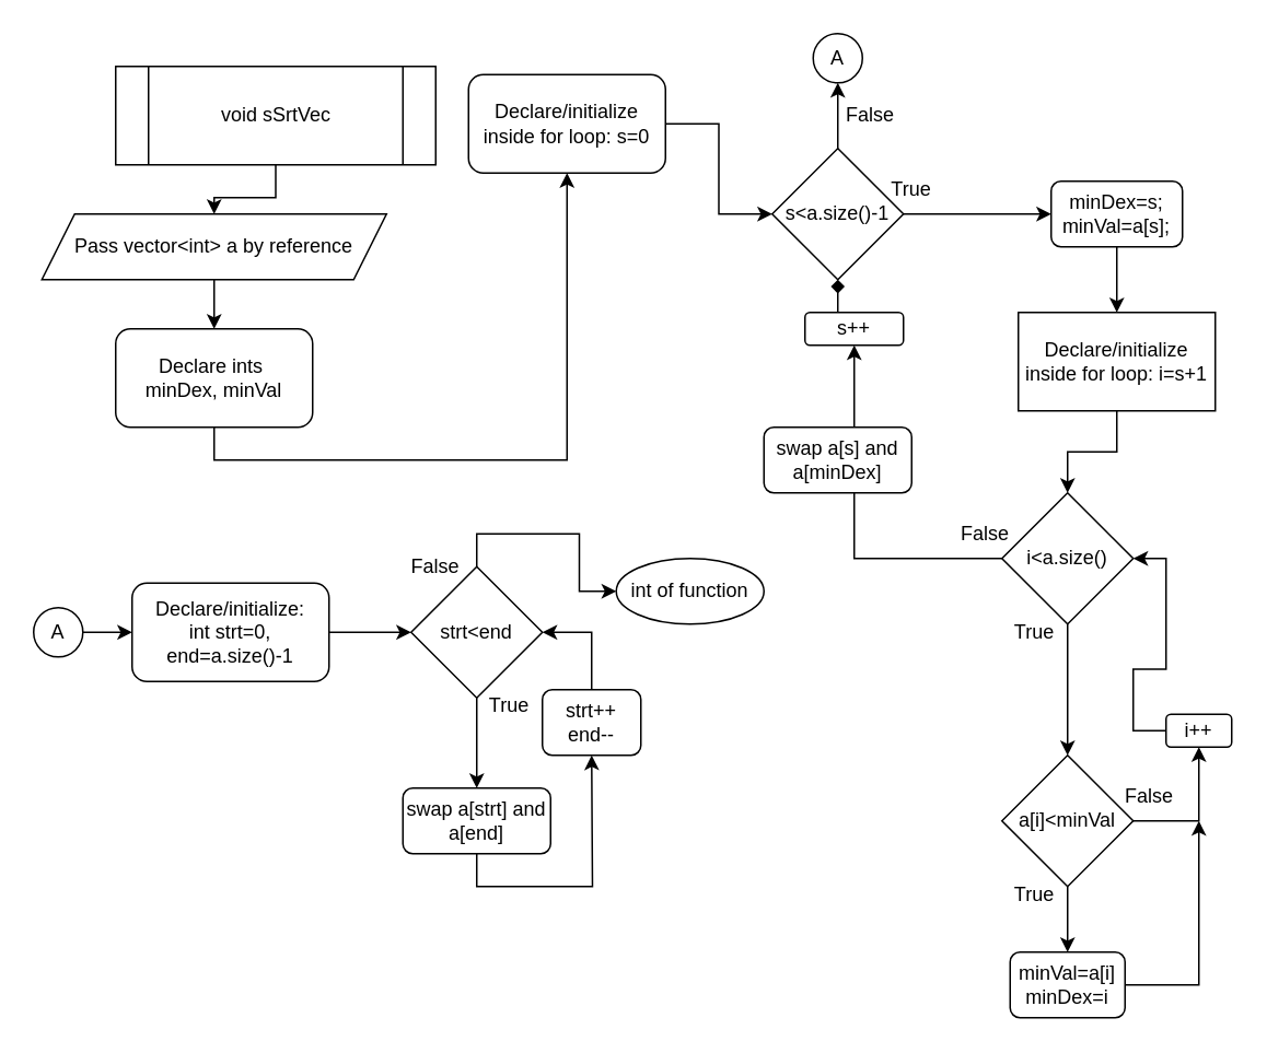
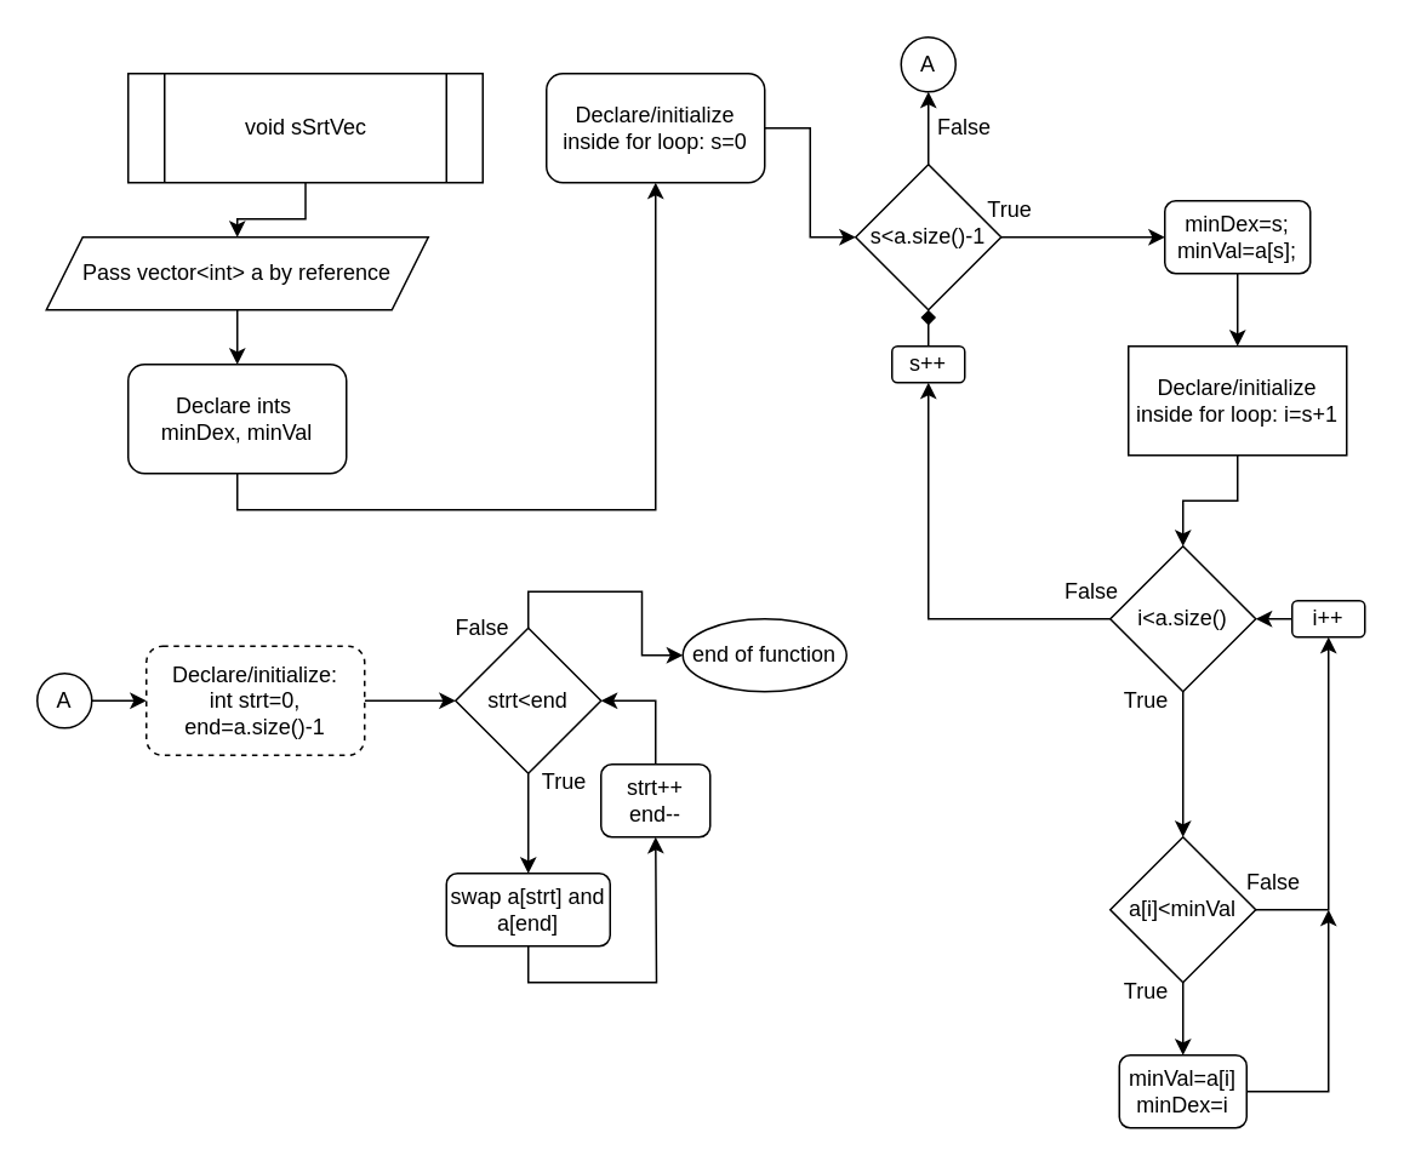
  <mxCell id="0" />
  <mxCell id="1" parent="0" />
  <mxCell id="2" style="edgeStyle=orthogonalEdgeStyle;rounded=0;orthogonalLoop=1;jettySize=auto;html=1;exitX=0.5;exitY=1;exitDx=0;exitDy=0;entryX=0.5;entryY=0;entryDx=0;entryDy=0;" edge="1" parent="1" source="3" target="5"><mxGeometry relative="1" as="geometry" /></mxCell>
  <mxCell id="3" value="void sSrtVec" style="shape=process;whiteSpace=wrap;html=1;backgroundOutline=1;" vertex="1" parent="1"><mxGeometry x="70" y="40" width="195" height="60" as="geometry" /></mxCell>
  <mxCell id="4" style="edgeStyle=orthogonalEdgeStyle;rounded=0;orthogonalLoop=1;jettySize=auto;html=1;exitX=0.5;exitY=1;exitDx=0;exitDy=0;entryX=0.5;entryY=0;entryDx=0;entryDy=0;" edge="1" parent="1" source="5" target="7"><mxGeometry relative="1" as="geometry" /></mxCell>
  <mxCell id="5" value="Pass vector&amp;lt;int&amp;gt; a by reference" style="shape=parallelogram;perimeter=parallelogramPerimeter;whiteSpace=wrap;html=1;fixedSize=1;" vertex="1" parent="1"><mxGeometry x="25" y="130" width="210" height="40" as="geometry" /></mxCell>
  <mxCell id="6" style="edgeStyle=orthogonalEdgeStyle;rounded=0;orthogonalLoop=1;jettySize=auto;html=1;exitX=0.5;exitY=1;exitDx=0;exitDy=0;entryX=0.5;entryY=1;entryDx=0;entryDy=0;" edge="1" parent="1" source="7" target="9"><mxGeometry relative="1" as="geometry" /></mxCell>
  <mxCell id="7" value="Declare ints&amp;nbsp;&lt;br&gt;minDex, minVal" style="rounded=1;whiteSpace=wrap;html=1;" vertex="1" parent="1"><mxGeometry x="70" y="200" width="120" height="60" as="geometry" /></mxCell>
  <mxCell id="8" style="edgeStyle=orthogonalEdgeStyle;rounded=0;orthogonalLoop=1;jettySize=auto;html=1;exitX=1;exitY=0.5;exitDx=0;exitDy=0;entryX=0;entryY=0.5;entryDx=0;entryDy=0;" edge="1" parent="1" source="9" target="12"><mxGeometry relative="1" as="geometry" /></mxCell>
- <mxCell id="9" value="Declare/initialize inside for loop: s=0" style="rounded=1;whiteSpace=wrap;html=1;" vertex="1" parent="1"><mxGeometry x="285" y="45" width="120" height="60" as="geometry" /></mxCell>
+ <mxCell id="9" value="Declare/initialize inside for loop: s=0" style="rounded=1;whiteSpace=wrap;html=1;" vertex="1" parent="1"><mxGeometry x="300" y="40" width="120" height="60" as="geometry" /></mxCell>
  <mxCell id="10" style="edgeStyle=orthogonalEdgeStyle;rounded=0;orthogonalLoop=1;jettySize=auto;html=1;exitX=0.5;exitY=0;exitDx=0;exitDy=0;entryX=0.5;entryY=1;entryDx=0;entryDy=0;" edge="1" parent="1" source="12" target="13"><mxGeometry relative="1" as="geometry" /></mxCell>
  <mxCell id="11" style="edgeStyle=orthogonalEdgeStyle;rounded=0;orthogonalLoop=1;jettySize=auto;html=1;exitX=1;exitY=0.5;exitDx=0;exitDy=0;" edge="1" parent="1" source="12"><mxGeometry relative="1" as="geometry"><mxPoint x="640" y="130" as="targetPoint" /></mxGeometry></mxCell>
  <mxCell id="12" value="s&amp;lt;a.size()-1" style="rhombus;whiteSpace=wrap;html=1;" vertex="1" parent="1"><mxGeometry x="470" y="90" width="80" height="80" as="geometry" /></mxCell>
  <mxCell id="13" value="A" style="ellipse;whiteSpace=wrap;html=1;aspect=fixed;" vertex="1" parent="1"><mxGeometry x="495" y="20" width="30" height="30" as="geometry" /></mxCell>
  <mxCell id="14" style="edgeStyle=orthogonalEdgeStyle;rounded=0;orthogonalLoop=1;jettySize=auto;html=1;exitX=1;exitY=0.5;exitDx=0;exitDy=0;entryX=0;entryY=0.5;entryDx=0;entryDy=0;" edge="1" parent="1" source="15" target="40"><mxGeometry relative="1" as="geometry" /></mxCell>
  <mxCell id="15" value="A" style="ellipse;whiteSpace=wrap;html=1;aspect=fixed;" vertex="1" parent="1"><mxGeometry x="20" y="370" width="30" height="30" as="geometry" /></mxCell>
  <mxCell id="16" value="False" style="text;html=1;strokeColor=none;fillColor=none;align=center;verticalAlign=middle;whiteSpace=wrap;rounded=0;" vertex="1" parent="1"><mxGeometry x="500" y="55" width="60" height="30" as="geometry" /></mxCell>
  <mxCell id="17" value="True" style="text;html=1;strokeColor=none;fillColor=none;align=center;verticalAlign=middle;whiteSpace=wrap;rounded=0;" vertex="1" parent="1"><mxGeometry x="525" y="100" width="60" height="30" as="geometry" /></mxCell>
  <mxCell id="18" style="edgeStyle=orthogonalEdgeStyle;rounded=0;orthogonalLoop=1;jettySize=auto;html=1;exitX=0.5;exitY=0;exitDx=0;exitDy=0;entryX=0.5;entryY=1;entryDx=0;entryDy=0;endArrow=diamond;" edge="1" parent="1" source="19" target="12"><mxGeometry relative="1" as="geometry" /></mxCell>
- <mxCell id="19" value="s++" style="rounded=1;whiteSpace=wrap;html=1;" vertex="1" parent="1"><mxGeometry x="490" y="190" width="60" height="20" as="geometry" /></mxCell>
+ <mxCell id="19" value="s++" style="rounded=1;whiteSpace=wrap;html=1;" vertex="1" parent="1"><mxGeometry x="490" y="190" width="40" height="20" as="geometry" /></mxCell>
  <mxCell id="20" style="edgeStyle=orthogonalEdgeStyle;rounded=0;orthogonalLoop=1;jettySize=auto;html=1;exitX=0.5;exitY=1;exitDx=0;exitDy=0;entryX=0.5;entryY=0;entryDx=0;entryDy=0;" edge="1" parent="1" source="21" target="23"><mxGeometry relative="1" as="geometry" /></mxCell>
  <mxCell id="21" value="minDex=s;&lt;br&gt;minVal=a[s];" style="rounded=1;whiteSpace=wrap;html=1;" vertex="1" parent="1"><mxGeometry x="640" y="110" width="80" height="40" as="geometry" /></mxCell>
  <mxCell id="22" style="edgeStyle=orthogonalEdgeStyle;rounded=0;orthogonalLoop=1;jettySize=auto;html=1;exitX=0.5;exitY=1;exitDx=0;exitDy=0;entryX=0.5;entryY=0;entryDx=0;entryDy=0;" edge="1" parent="1" source="23" target="26"><mxGeometry relative="1" as="geometry" /></mxCell>
  <mxCell id="23" value="Declare/initialize inside for loop: i=s+1" style="whiteSpace=wrap;html=1;rounded=0;" vertex="1" parent="1"><mxGeometry x="620" y="190" width="120" height="60" as="geometry" /></mxCell>
  <mxCell id="24" style="edgeStyle=orthogonalEdgeStyle;rounded=0;orthogonalLoop=1;jettySize=auto;html=1;exitX=0;exitY=0.5;exitDx=0;exitDy=0;entryX=0.5;entryY=1;entryDx=0;entryDy=0;" edge="1" parent="1" source="26" target="19"><mxGeometry relative="1" as="geometry" /></mxCell>
  <mxCell id="25" style="edgeStyle=orthogonalEdgeStyle;rounded=0;orthogonalLoop=1;jettySize=auto;html=1;exitX=0.5;exitY=1;exitDx=0;exitDy=0;" edge="1" parent="1" source="26"><mxGeometry relative="1" as="geometry"><mxPoint x="650" y="460" as="targetPoint" /></mxGeometry></mxCell>
  <mxCell id="26" value="i&amp;lt;a.size()" style="rhombus;whiteSpace=wrap;html=1;" vertex="1" parent="1"><mxGeometry x="610" y="300" width="80" height="80" as="geometry" /></mxCell>
  <mxCell id="27" style="edgeStyle=orthogonalEdgeStyle;rounded=0;orthogonalLoop=1;jettySize=auto;html=1;exitX=0;exitY=0.5;exitDx=0;exitDy=0;entryX=1;entryY=0.5;entryDx=0;entryDy=0;" edge="1" parent="1" source="28" target="26"><mxGeometry relative="1" as="geometry" /></mxCell>
- <mxCell id="28" value="i++" style="rounded=1;whiteSpace=wrap;html=1;" vertex="1" parent="1"><mxGeometry x="710" y="435" width="40" height="20" as="geometry" /></mxCell>
+ <mxCell id="28" value="i++" style="rounded=1;whiteSpace=wrap;html=1;" vertex="1" parent="1"><mxGeometry x="710" y="330" width="40" height="20" as="geometry" /></mxCell>
  <mxCell id="29" value="False" style="text;html=1;strokeColor=none;fillColor=none;align=center;verticalAlign=middle;whiteSpace=wrap;rounded=0;" vertex="1" parent="1"><mxGeometry x="570" y="310" width="60" height="30" as="geometry" /></mxCell>
  <mxCell id="30" value="True" style="text;html=1;strokeColor=none;fillColor=none;align=center;verticalAlign=middle;whiteSpace=wrap;rounded=0;" vertex="1" parent="1"><mxGeometry x="600" y="370" width="60" height="30" as="geometry" /></mxCell>
  <mxCell id="31" style="edgeStyle=orthogonalEdgeStyle;rounded=0;orthogonalLoop=1;jettySize=auto;html=1;exitX=1;exitY=0.5;exitDx=0;exitDy=0;entryX=0.5;entryY=1;entryDx=0;entryDy=0;" edge="1" parent="1" source="33" target="28"><mxGeometry relative="1" as="geometry" /></mxCell>
  <mxCell id="32" style="edgeStyle=orthogonalEdgeStyle;rounded=0;orthogonalLoop=1;jettySize=auto;html=1;exitX=0.5;exitY=1;exitDx=0;exitDy=0;" edge="1" parent="1" source="33"><mxGeometry relative="1" as="geometry"><mxPoint x="650" y="580" as="targetPoint" /></mxGeometry></mxCell>
  <mxCell id="33" value="a[i]&amp;lt;minVal" style="rhombus;whiteSpace=wrap;html=1;" vertex="1" parent="1"><mxGeometry x="610" y="460" width="80" height="80" as="geometry" /></mxCell>
  <mxCell id="34" value="False" style="text;html=1;strokeColor=none;fillColor=none;align=center;verticalAlign=middle;whiteSpace=wrap;rounded=0;" vertex="1" parent="1"><mxGeometry x="670" y="470" width="60" height="30" as="geometry" /></mxCell>
  <mxCell id="35" value="True" style="text;html=1;strokeColor=none;fillColor=none;align=center;verticalAlign=middle;whiteSpace=wrap;rounded=0;" vertex="1" parent="1"><mxGeometry x="600" y="530" width="60" height="30" as="geometry" /></mxCell>
  <mxCell id="36" style="edgeStyle=orthogonalEdgeStyle;rounded=0;orthogonalLoop=1;jettySize=auto;html=1;exitX=1;exitY=0.5;exitDx=0;exitDy=0;entryX=1;entryY=1;entryDx=0;entryDy=0;" edge="1" parent="1" source="37" target="34"><mxGeometry relative="1" as="geometry" /></mxCell>
  <mxCell id="37" value="minVal=a[i]&lt;br&gt;minDex=i" style="rounded=1;whiteSpace=wrap;html=1;" vertex="1" parent="1"><mxGeometry x="615" y="580" width="70" height="40" as="geometry" /></mxCell>
- <mxCell id="38" value="swap a[s] and a[minDex]" style="rounded=1;whiteSpace=wrap;html=1;" vertex="1" parent="1"><mxGeometry x="465" y="260" width="90" height="40" as="geometry" /></mxCell>
  <mxCell id="39" style="edgeStyle=orthogonalEdgeStyle;rounded=0;orthogonalLoop=1;jettySize=auto;html=1;exitX=1;exitY=0.5;exitDx=0;exitDy=0;entryX=0;entryY=0.5;entryDx=0;entryDy=0;" edge="1" parent="1" source="40" target="43"><mxGeometry relative="1" as="geometry" /></mxCell>
- <mxCell id="40" value="Declare/initialize:&lt;br&gt;int strt=0, end=a.size()-1" style="rounded=1;whiteSpace=wrap;html=1;" vertex="1" parent="1"><mxGeometry x="80" y="355" width="120" height="60" as="geometry" /></mxCell>
+ <mxCell id="40" value="Declare/initialize:&lt;br&gt;int strt=0, end=a.size()-1" style="rounded=1;whiteSpace=wrap;html=1;dashed=1;" vertex="1" parent="1"><mxGeometry x="80" y="355" width="120" height="60" as="geometry" /></mxCell>
  <mxCell id="41" style="edgeStyle=orthogonalEdgeStyle;rounded=0;orthogonalLoop=1;jettySize=auto;html=1;exitX=0.5;exitY=1;exitDx=0;exitDy=0;" edge="1" parent="1" source="43"><mxGeometry relative="1" as="geometry"><mxPoint x="290" y="480" as="targetPoint" /></mxGeometry></mxCell>
  <mxCell id="42" style="edgeStyle=orthogonalEdgeStyle;rounded=0;orthogonalLoop=1;jettySize=auto;html=1;exitX=0.5;exitY=0;exitDx=0;exitDy=0;entryX=0;entryY=0.5;entryDx=0;entryDy=0;" edge="1" parent="1" source="43" target="46"><mxGeometry relative="1" as="geometry"><mxPoint x="340" y="310" as="targetPoint" /></mxGeometry></mxCell>
  <mxCell id="43" value="strt&amp;lt;end" style="rhombus;whiteSpace=wrap;html=1;" vertex="1" parent="1"><mxGeometry x="250" y="345" width="80" height="80" as="geometry" /></mxCell>
  <mxCell id="44" value="False" style="text;html=1;strokeColor=none;fillColor=none;align=center;verticalAlign=middle;whiteSpace=wrap;rounded=0;" vertex="1" parent="1"><mxGeometry x="235" y="330" width="60" height="30" as="geometry" /></mxCell>
  <mxCell id="45" value="True" style="text;html=1;strokeColor=none;fillColor=none;align=center;verticalAlign=middle;whiteSpace=wrap;rounded=0;" vertex="1" parent="1"><mxGeometry x="280" y="415" width="60" height="30" as="geometry" /></mxCell>
- <mxCell id="46" value="int of function" style="ellipse;whiteSpace=wrap;html=1;" vertex="1" parent="1"><mxGeometry x="375" y="340" width="90" height="40" as="geometry" /></mxCell>
+ <mxCell id="46" value="end of function" style="ellipse;whiteSpace=wrap;html=1;" vertex="1" parent="1"><mxGeometry x="375" y="340" width="90" height="40" as="geometry" /></mxCell>
  <mxCell id="47" style="edgeStyle=orthogonalEdgeStyle;rounded=0;orthogonalLoop=1;jettySize=auto;html=1;exitX=0.5;exitY=1;exitDx=0;exitDy=0;" edge="1" parent="1" source="48"><mxGeometry relative="1" as="geometry"><mxPoint x="360" y="460" as="targetPoint" /></mxGeometry></mxCell>
  <mxCell id="48" value="swap a[strt] and a[end]" style="rounded=1;whiteSpace=wrap;html=1;" vertex="1" parent="1"><mxGeometry x="245" y="480" width="90" height="40" as="geometry" /></mxCell>
  <mxCell id="49" style="edgeStyle=orthogonalEdgeStyle;rounded=0;orthogonalLoop=1;jettySize=auto;html=1;exitX=0.5;exitY=0;exitDx=0;exitDy=0;entryX=1;entryY=0.5;entryDx=0;entryDy=0;" edge="1" parent="1" source="50" target="43"><mxGeometry relative="1" as="geometry" /></mxCell>
  <mxCell id="50" value="strt++&lt;br&gt;end--" style="rounded=1;whiteSpace=wrap;html=1;" vertex="1" parent="1"><mxGeometry x="330" y="420" width="60" height="40" as="geometry" /></mxCell>
